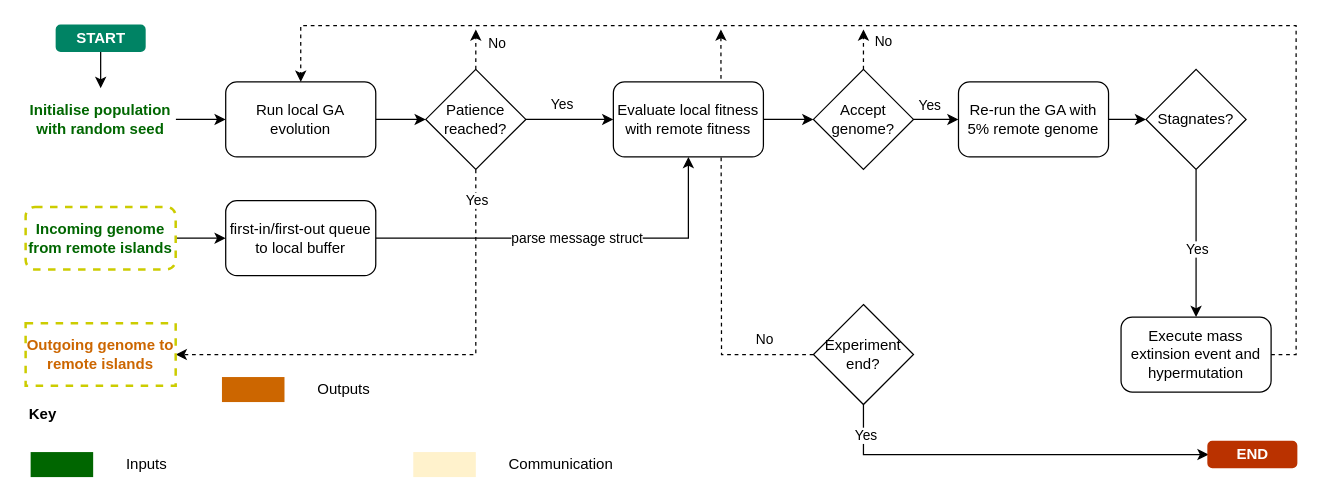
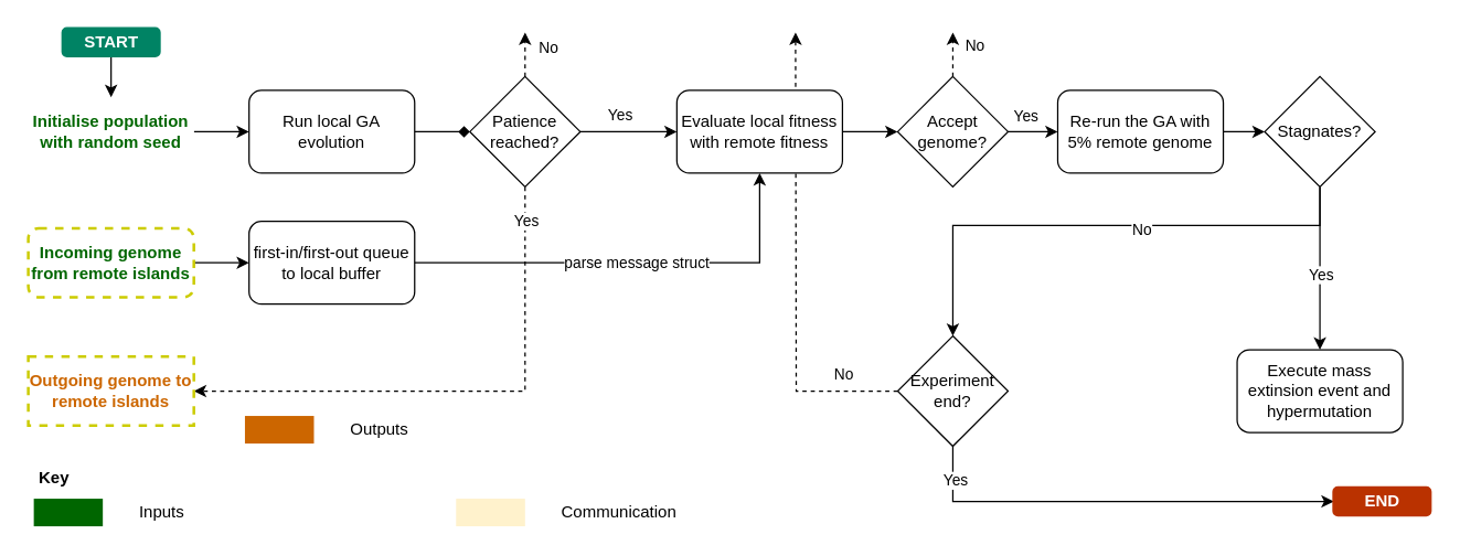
  <mxCell id="0" />
  <mxCell id="1" parent="0" />
  <mxCell id="2" style="edgeStyle=orthogonalEdgeStyle;rounded=0;orthogonalLoop=1;jettySize=auto;html=1;dashed=1;endArrow=classic;startFill=0;endFill=1;" parent="1" source="36" edge="1"><mxGeometry relative="1" as="geometry"><mxPoint x="576" y="23" as="targetPoint" /></mxGeometry></mxCell>
  <mxCell id="3" value="No" style="edgeLabel;html=1;align=center;verticalAlign=middle;resizable=0;points=[];" parent="2" vertex="1" connectable="0"><mxGeometry x="-0.073" y="2" relative="1" as="geometry"><mxPoint x="36" y="69" as="offset" /></mxGeometry></mxCell>
- <mxCell id="4" style="edgeStyle=orthogonalEdgeStyle;rounded=0;orthogonalLoop=1;jettySize=auto;html=1;dashed=1;entryX=0.5;entryY=0;entryDx=0;entryDy=0;exitX=1;exitY=0.5;exitDx=0;exitDy=0;flowAnimation=0;" parent="1" source="33" target="8" edge="1"><mxGeometry relative="1" as="geometry"><mxPoint x="240" y="59.96" as="targetPoint" /><Array as="points"><mxPoint x="1036" y="283" /><mxPoint x="1036" y="20" /><mxPoint x="240" y="20" /></Array></mxGeometry></mxCell>
  <mxCell id="5" style="edgeStyle=orthogonalEdgeStyle;rounded=0;orthogonalLoop=1;jettySize=auto;html=1;" parent="1" source="6" target="8" edge="1"><mxGeometry relative="1" as="geometry" /></mxCell>
  <mxCell id="6" value="&lt;b&gt;&lt;font style=&quot;color: rgb(0, 102, 0);&quot;&gt;Initialise population with random seed&lt;/font&gt;&lt;/b&gt;" style="text;html=1;align=center;verticalAlign=middle;whiteSpace=wrap;rounded=0;fillColor=default;" parent="1" vertex="1"><mxGeometry x="20" y="69.96" width="120" height="50" as="geometry" /></mxCell>
- <mxCell id="7" style="edgeStyle=orthogonalEdgeStyle;rounded=0;orthogonalLoop=1;jettySize=auto;html=1;" parent="1" source="8" target="15" edge="1"><mxGeometry relative="1" as="geometry" /></mxCell>
+ <mxCell id="7" style="edgeStyle=orthogonalEdgeStyle;rounded=0;orthogonalLoop=1;jettySize=auto;html=1;endArrow=diamond;" parent="1" source="8" target="15" edge="1"><mxGeometry relative="1" as="geometry" /></mxCell>
  <mxCell id="8" value="Run local GA evolution" style="rounded=1;whiteSpace=wrap;html=1;" parent="1" vertex="1"><mxGeometry x="180" y="64.96" width="120" height="60" as="geometry" /></mxCell>
  <mxCell id="9" style="edgeStyle=orthogonalEdgeStyle;rounded=0;orthogonalLoop=1;jettySize=auto;html=1;" parent="1" source="15" target="24" edge="1"><mxGeometry relative="1" as="geometry" /></mxCell>
  <mxCell id="10" value="Yes" style="edgeLabel;html=1;align=center;verticalAlign=middle;resizable=0;points=[];" parent="9" vertex="1" connectable="0"><mxGeometry x="-0.2" y="3" relative="1" as="geometry"><mxPoint y="-9" as="offset" /></mxGeometry></mxCell>
  <mxCell id="11" style="edgeStyle=orthogonalEdgeStyle;rounded=0;orthogonalLoop=1;jettySize=auto;html=1;entryX=1;entryY=0.5;entryDx=0;entryDy=0;dashed=1;" parent="1" source="15" target="37" edge="1"><mxGeometry relative="1" as="geometry"><Array as="points"><mxPoint x="380" y="283" /></Array></mxGeometry></mxCell>
  <mxCell id="12" value="Yes" style="edgeLabel;html=1;align=center;verticalAlign=middle;resizable=0;points=[];" parent="11" vertex="1" connectable="0"><mxGeometry x="-0.871" relative="1" as="geometry"><mxPoint as="offset" /></mxGeometry></mxCell>
  <mxCell id="13" style="edgeStyle=orthogonalEdgeStyle;rounded=0;orthogonalLoop=1;jettySize=auto;html=1;dashed=1;" parent="1" source="15" edge="1"><mxGeometry relative="1" as="geometry"><mxPoint x="380" y="23" as="targetPoint" /></mxGeometry></mxCell>
  <mxCell id="14" value="No" style="edgeLabel;html=1;align=center;verticalAlign=middle;resizable=0;points=[];" parent="13" vertex="1" connectable="0"><mxGeometry x="-0.312" relative="1" as="geometry"><mxPoint x="16" y="-10" as="offset" /></mxGeometry></mxCell>
  <mxCell id="15" value="Patience reached?" style="rhombus;whiteSpace=wrap;html=1;" parent="1" vertex="1"><mxGeometry x="340" y="54.96" width="80" height="80" as="geometry" /></mxCell>
  <mxCell id="16" style="edgeStyle=orthogonalEdgeStyle;rounded=0;orthogonalLoop=1;jettySize=auto;html=1;entryX=0;entryY=0.5;entryDx=0;entryDy=0;" parent="1" source="17" target="38" edge="1"><mxGeometry relative="1" as="geometry"><mxPoint x="210" y="189.96" as="targetPoint" /></mxGeometry></mxCell>
  <mxCell id="17" value="&lt;b&gt;&lt;font style=&quot;color: rgb(0, 102, 0);&quot;&gt;Incoming genome from remote islands&lt;/font&gt;&lt;/b&gt;" style="text;html=1;align=center;verticalAlign=middle;whiteSpace=wrap;rounded=1;strokeColor=#CCCC00;dashed=1;perimeterSpacing=0;glass=0;shadow=0;strokeWidth=2;fillColor=default;" parent="1" vertex="1"><mxGeometry x="20" y="164.96" width="120" height="50" as="geometry" /></mxCell>
  <mxCell id="18" style="edgeStyle=orthogonalEdgeStyle;rounded=0;orthogonalLoop=1;jettySize=auto;html=1;entryX=0.5;entryY=1;entryDx=0;entryDy=0;exitX=1;exitY=0.5;exitDx=0;exitDy=0;" parent="1" source="38" target="24" edge="1"><mxGeometry relative="1" as="geometry"><mxPoint x="270" y="189.96" as="sourcePoint" /></mxGeometry></mxCell>
  <mxCell id="19" value="parse message struct" style="edgeLabel;html=1;align=center;verticalAlign=middle;resizable=0;points=[];" parent="18" vertex="1" connectable="0"><mxGeometry x="-0.242" relative="1" as="geometry"><mxPoint x="42" as="offset" /></mxGeometry></mxCell>
  <mxCell id="20" style="edgeStyle=orthogonalEdgeStyle;rounded=0;orthogonalLoop=1;jettySize=auto;html=1;" parent="1" source="24" target="25" edge="1"><mxGeometry relative="1" as="geometry" /></mxCell>
  <mxCell id="21" style="edgeStyle=orthogonalEdgeStyle;rounded=0;orthogonalLoop=1;jettySize=auto;html=1;entryX=0;entryY=0.5;entryDx=0;entryDy=0;" parent="1" source="25" target="27" edge="1"><mxGeometry relative="1" as="geometry" /></mxCell>
  <mxCell id="22" value="Yes" style="edgeLabel;html=1;align=center;verticalAlign=middle;resizable=0;points=[];" parent="21" vertex="1" connectable="0"><mxGeometry x="-0.417" y="-1" relative="1" as="geometry"><mxPoint y="-13" as="offset" /></mxGeometry></mxCell>
  <mxCell id="23" value="No" style="edgeStyle=orthogonalEdgeStyle;rounded=0;orthogonalLoop=1;jettySize=auto;html=1;exitX=0.5;exitY=0;exitDx=0;exitDy=0;dashed=1;" parent="1" source="25" edge="1"><mxGeometry x="0.374" y="-16" relative="1" as="geometry"><mxPoint x="690" y="23" as="targetPoint" /><mxPoint as="offset" /></mxGeometry></mxCell>
  <mxCell id="24" value="Evaluate local fitness with remote fitness" style="rounded=1;whiteSpace=wrap;html=1;" parent="1" vertex="1"><mxGeometry x="490" y="64.96" width="120" height="60" as="geometry" /></mxCell>
  <mxCell id="25" value="Accept genome?" style="rhombus;whiteSpace=wrap;html=1;" parent="1" vertex="1"><mxGeometry x="650" y="54.96" width="80" height="80" as="geometry" /></mxCell>
  <mxCell id="26" style="edgeStyle=orthogonalEdgeStyle;rounded=0;orthogonalLoop=1;jettySize=auto;html=1;" parent="1" source="27" target="32" edge="1"><mxGeometry relative="1" as="geometry" /></mxCell>
  <mxCell id="27" value="Re-run the GA with 5% remote genome" style="rounded=1;whiteSpace=wrap;html=1;" parent="1" vertex="1"><mxGeometry x="766" y="64.96" width="120" height="60" as="geometry" /></mxCell>
+ <mxCell id="28" style="edgeStyle=orthogonalEdgeStyle;rounded=0;orthogonalLoop=1;jettySize=auto;html=1;" parent="1" source="32" target="36" edge="1"><mxGeometry relative="1" as="geometry"><Array as="points"><mxPoint x="956" y="163" /><mxPoint x="690" y="163" /></Array></mxGeometry></mxCell>
+ <mxCell id="29" value="No" style="edgeLabel;html=1;align=center;verticalAlign=middle;resizable=0;points=[];" parent="28" vertex="1" connectable="0"><mxGeometry x="-0.153" y="2" relative="1" as="geometry"><mxPoint as="offset" /></mxGeometry></mxCell>
  <mxCell id="30" style="edgeStyle=orthogonalEdgeStyle;rounded=0;orthogonalLoop=1;jettySize=auto;html=1;" parent="1" source="32" target="33" edge="1"><mxGeometry relative="1" as="geometry" /></mxCell>
  <mxCell id="31" value="Yes" style="edgeLabel;html=1;align=center;verticalAlign=middle;resizable=0;points=[];" parent="30" vertex="1" connectable="0"><mxGeometry x="0.087" relative="1" as="geometry"><mxPoint as="offset" /></mxGeometry></mxCell>
  <mxCell id="32" value="Stagnates?" style="rhombus;whiteSpace=wrap;html=1;" parent="1" vertex="1"><mxGeometry x="916" y="54.96" width="80" height="80" as="geometry" /></mxCell>
  <mxCell id="33" value="Execute mass extinsion event and hypermutation" style="rounded=1;whiteSpace=wrap;html=1;" parent="1" vertex="1"><mxGeometry x="896" y="253" width="120" height="60" as="geometry" /></mxCell>
  <mxCell id="34" style="edgeStyle=orthogonalEdgeStyle;rounded=0;orthogonalLoop=1;jettySize=auto;html=1;entryX=0;entryY=0.5;entryDx=0;entryDy=0;" parent="1" source="36" target="45" edge="1"><mxGeometry relative="1" as="geometry"><Array as="points"><mxPoint x="690" y="363" /></Array></mxGeometry></mxCell>
  <mxCell id="35" value="Yes" style="edgeLabel;html=1;align=center;verticalAlign=middle;resizable=0;points=[];" parent="34" vertex="1" connectable="0"><mxGeometry x="-0.848" y="1" relative="1" as="geometry"><mxPoint as="offset" /></mxGeometry></mxCell>
  <mxCell id="36" value="Experiment&lt;br&gt;end?" style="rhombus;whiteSpace=wrap;html=1;" parent="1" vertex="1"><mxGeometry x="650" y="243" width="80" height="80" as="geometry" /></mxCell>
  <mxCell id="37" value="&lt;b&gt;&lt;font style=&quot;color: rgb(204, 102, 0);&quot;&gt;Outgoing genome to remote islands&lt;/font&gt;&lt;/b&gt;" style="text;html=1;align=center;verticalAlign=middle;whiteSpace=wrap;rounded=0;strokeColor=#CCCC00;strokeWidth=2;dashed=1;" parent="1" vertex="1"><mxGeometry x="20" y="258" width="120" height="50" as="geometry" /></mxCell>
  <mxCell id="38" value="first-in/first-out queue to local buffer" style="rounded=1;whiteSpace=wrap;html=1;" parent="1" vertex="1"><mxGeometry x="180" y="159.96" width="120" height="60" as="geometry" /></mxCell>
  <mxCell id="39" value="&lt;span style=&quot;white-space: pre;&quot;&gt;&#09;&lt;/span&gt;Inputs" style="rounded=0;whiteSpace=wrap;html=1;strokeColor=none;fillColor=#006600;labelPosition=right;verticalLabelPosition=middle;align=left;verticalAlign=middle;spacing=0;" parent="1" vertex="1"><mxGeometry x="24" y="361" width="50" height="20" as="geometry" /></mxCell>
  <mxCell id="40" value="&lt;span style=&quot;white-space: pre;&quot;&gt;&#09;&lt;/span&gt;Outputs" style="rounded=0;whiteSpace=wrap;html=1;strokeColor=none;fillColor=#CC6600;labelPosition=right;verticalLabelPosition=middle;align=left;verticalAlign=middle;spacing=0;" parent="1" vertex="1"><mxGeometry x="177" y="301" width="50" height="20" as="geometry" /></mxCell>
  <mxCell id="41" value="&lt;span style=&quot;white-space: pre;&quot;&gt;&#09;&lt;/span&gt;Communication" style="rounded=0;whiteSpace=wrap;html=1;strokeColor=none;fillColor=#fff2cc;labelPosition=right;verticalLabelPosition=middle;align=left;verticalAlign=middle;spacing=0;" parent="1" vertex="1"><mxGeometry x="330" y="361" width="50" height="20" as="geometry" /></mxCell>
- <mxCell id="42" value="&lt;b&gt;Key&lt;/b&gt;" style="text;html=1;align=center;verticalAlign=middle;whiteSpace=wrap;rounded=0;" parent="1" vertex="1"><mxGeometry x="19" y="316" width="30" height="30" as="geometry" /></mxCell>
+ <mxCell id="42" value="&lt;b&gt;Key&lt;/b&gt;" style="text;html=1;align=center;verticalAlign=middle;whiteSpace=wrap;rounded=0;" parent="1" vertex="1"><mxGeometry x="24" y="331" width="30" height="30" as="geometry" /></mxCell>
  <mxCell id="43" value="" style="edgeStyle=orthogonalEdgeStyle;rounded=0;orthogonalLoop=1;jettySize=auto;html=1;" parent="1" source="44" target="6" edge="1"><mxGeometry relative="1" as="geometry" /></mxCell>
  <mxCell id="44" value="START" style="dashed=0;html=1;rounded=1;fillColor=#008364;strokeColor=#008364;fontSize=12;align=center;fontStyle=1;strokeWidth=2;fontColor=#ffffff" parent="1" vertex="1"><mxGeometry x="45" y="20" width="70" height="20" as="geometry" /></mxCell>
  <mxCell id="45" value="END" style="dashed=0;html=1;rounded=1;fillColor=#BA3200;strokeColor=#BA3200;fontSize=12;align=center;fontStyle=1;strokeWidth=2;fontColor=#ffffff" parent="1" vertex="1"><mxGeometry x="966" y="353" width="70" height="20" as="geometry" /></mxCell>
